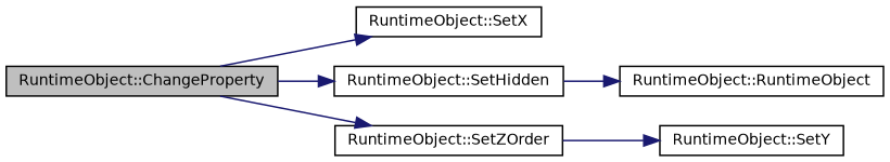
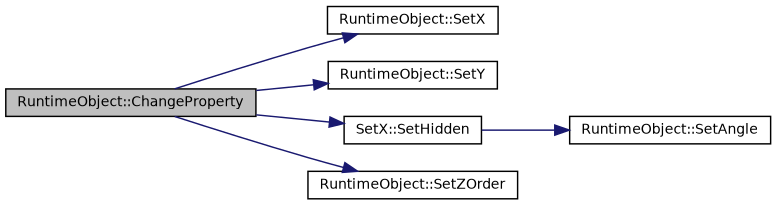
  digraph {
    rankdir=LR
    node [color=black fillcolor=white fontname=Helvetica fontsize=10 shape=record style=filled]
    edge [color=midnightblue fontname=Helvetica fontsize=10 labelfontname=Helvetica labelfontsize=10 style=solid]
    n1 [fillcolor=grey75 fontcolor=black height=0.2 label="RuntimeObject::ChangeProperty" width=0.4]
    n2 [height=0.2 label="RuntimeObject::SetX" width=0.4]
    n3 [height=0.2 label="RuntimeObject::SetY" width=0.4]
-   n4 [height=0.2 label="RuntimeObject::SetHidden" width=0.4]
+   n4 [height=0.2 label="SetX::SetHidden" width=0.4]
    n5 [height=0.2 label="RuntimeObject::SetZOrder" width=0.4]
-   n6 [height=0.2 label="RuntimeObject::RuntimeObject" width=0.4]
+   n6 [height=0.2 label="RuntimeObject::SetAngle" width=0.4]
    n1 -> n2
-   n5 -> n3
+   n1 -> n3
    n1 -> n4
    n1 -> n5
    n4 -> n6
  }
